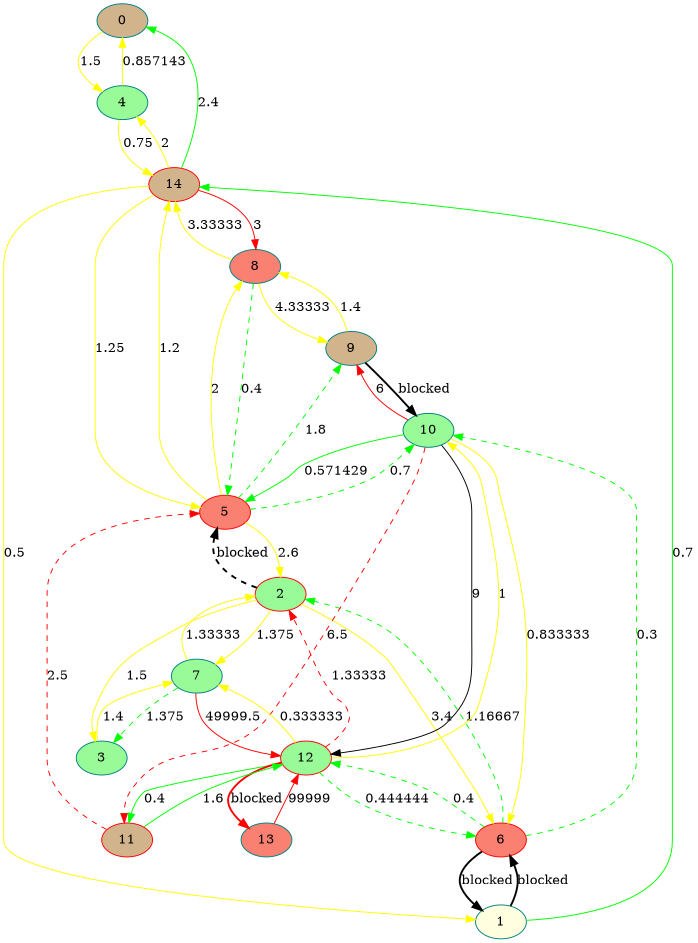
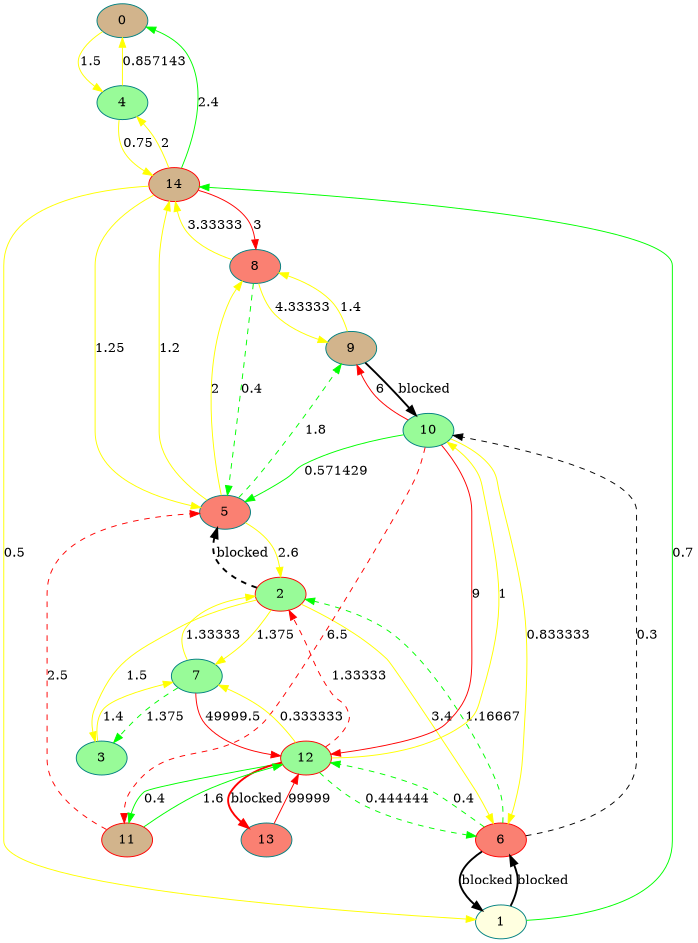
  digraph {
    node [color=teal fillcolor=palegreen style=filled]
    edge [color=yellow penwidth=1]
    0 [fillcolor=tan]
    4
    14 [color=red fillcolor=tan]
    1 [fillcolor=lightyellow]
-   5 [color=red fillcolor=salmon]
+   5 [fillcolor=salmon]
    8 [fillcolor=salmon]
    6 [color=red fillcolor=salmon]
    2 [color=red]
    10
    9 [fillcolor=tan]
    12 [color=red]
    3
    7
    11 [color=red fillcolor=tan]
    13 [fillcolor=salmon]
    0 -> 4 [label=1.5]
    4 -> 0 [label=0.857143]
    4 -> 14 [label=0.75]
    14 -> 0 [color=green label=2.4 style=bold]
    14 -> 4 [label=2]
    14 -> 1 [label=0.5]
    14 -> 5 [label=1.25]
    14 -> 8 [color=red label=3 style=bold]
    1 -> 14 [color=green label=0.7 style=bold]
    1 -> 6 [color=black label=blocked penwidth=2 style=bold]
    5 -> 14 [label=1.2]
    5 -> 8 [label=2]
    5 -> 2 [label=2.6]
-   5 -> 10 [color=green label=0.7 style=dashed]
    5 -> 9 [color=green label=1.8 style=dashed]
    8 -> 14 [label=3.33333]
    8 -> 5 [color=green label=0.4 style=dashed]
    8 -> 9 [label=4.33333]
    6 -> 1 [color=black label=blocked penwidth=2 style=bold]
    6 -> 2 [color=green label=1.16667 style=dashed]
-   6 -> 10 [color=green label=0.3 style=dashed]
+   6 -> 10 [color=black label=0.3 style=dashed]
    6 -> 12 [color=green label=0.4 style=dashed]
    2 -> 5 [color=black label=blocked penwidth=2 style=dashed]
    2 -> 6 [label=3.4]
    2 -> 3 [label=1.5]
    2 -> 7 [label=1.375]
    10 -> 5 [color=green label=0.571429 style=bold]
    10 -> 6 [label=0.833333]
    10 -> 9 [color=red label=6 style=bold]
-   10 -> 12 [color=black label=9 style=bold]
+   10 -> 12 [color=red label=9 style=bold]
    10 -> 11 [color=red label=6.5 style=dashed]
    9 -> 8 [label=1.4]
    9 -> 10 [color=black label=blocked penwidth=2 style=bold]
    12 -> 6 [color=green label=0.444444 style=dashed]
    12 -> 2 [color=red label=1.33333 style=dashed]
    12 -> 10 [label=1]
    12 -> 7 [label=0.333333]
    12 -> 11 [color=green label=0.4 style=bold]
    12 -> 13 [color=red label=blocked penwidth=2 style=bold]
    3 -> 7 [label=1.4]
    7 -> 2 [label=1.33333]
    7 -> 12 [color=red label=49999.5 style=bold]
    7 -> 3 [color=green label=1.375 style=dashed]
    11 -> 5 [color=red label=2.5 style=dashed]
    11 -> 12 [color=green label=1.6 style=bold]
    13 -> 12 [color=red label=99999 style=bold]
  }
